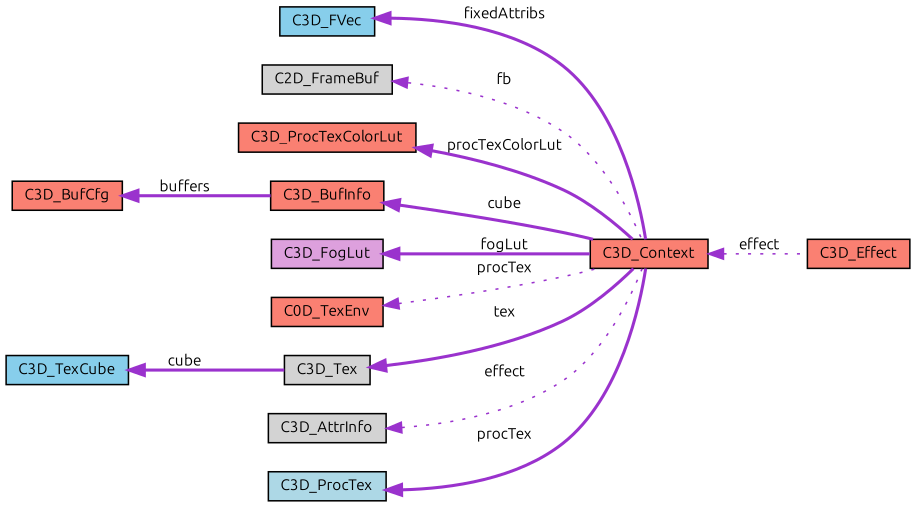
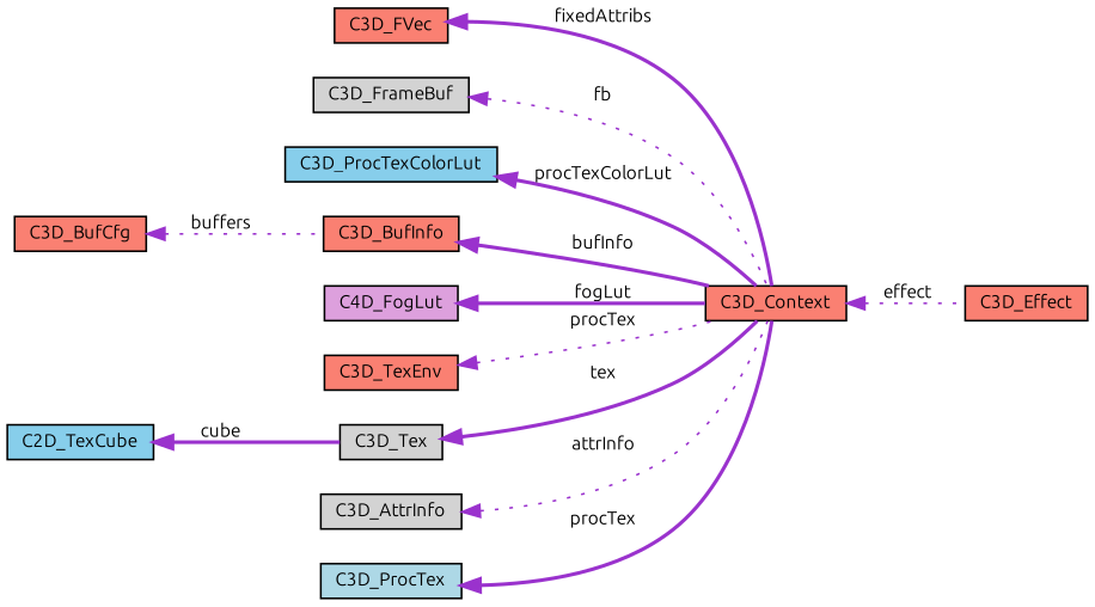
  digraph {
    fontname=Ubuntu
    rankdir=LR
    node [color=black fillcolor=salmon fontname=Ubuntu fontsize=10 shape=record style=filled]
    edge [color=darkorchid3 dir=back fontname=Ubuntu fontsize=10 labelfontname=Helvetica labelfontsize=10 style=bold]
    n1 [fontcolor=black height=0.2 label=C3D_Context width=0.4]
    n2 [height=0.2 label=C3D_Effect width=0.4]
-   n3 [fillcolor=skyblue height=0.2 label=C3D_FVec width=0.4]
-   n4 [fillcolor=lightgrey height=0.2 label=C2D_FrameBuf width=0.4]
-   n5 [height=0.2 label=C3D_ProcTexColorLut width=0.4]
+   n3 [height=0.2 label=C3D_FVec width=0.4]
+   n4 [fillcolor=lightgrey height=0.2 label=C3D_FrameBuf width=0.4]
+   n5 [fillcolor=skyblue height=0.2 label=C3D_ProcTexColorLut width=0.4]
    n6 [height=0.2 label=C3D_BufInfo width=0.4]
    n7 [height=0.2 label=C3D_BufCfg width=0.4]
-   n8 [fillcolor=plum height=0.2 label=C3D_FogLut width=0.4]
-   n9 [height=0.2 label=C0D_TexEnv width=0.4]
+   n8 [fillcolor=plum height=0.2 label=C4D_FogLut width=0.4]
+   n9 [height=0.2 label=C3D_TexEnv width=0.4]
    n10 [fillcolor=lightgrey height=0.2 label=C3D_Tex width=0.4]
-   n11 [fillcolor=skyblue height=0.2 label=C3D_TexCube width=0.4]
+   n11 [fillcolor=skyblue height=0.2 label=C2D_TexCube width=0.4]
    n12 [fillcolor=lightgrey height=0.2 label=C3D_AttrInfo width=0.4]
    n13 [fillcolor=lightblue height=0.2 label=C3D_ProcTex width=0.4]
    n1 -> n2 [label=" effect" style=dotted]
    n3 -> n1 [label=" fixedAttribs"]
    n4 -> n1 [label=" fb" style=dotted]
    n5 -> n1 [label=" procTexColorLut"]
-   n6 -> n1 [label=" cube"]
-   n7 -> n6 [label=" buffers"]
+   n6 -> n1 [label=" bufInfo"]
+   n7 -> n6 [label=" buffers" style=dotted]
    n8 -> n1 [label=" fogLut"]
    n9 -> n1 [label=" procTex" style=dotted]
    n10 -> n1 [label=" tex"]
    n11 -> n10 [label=" cube"]
-   n12 -> n1 [label=" effect" style=dotted]
+   n12 -> n1 [label=" attrInfo" style=dotted]
    n13 -> n1 [label=" procTex"]
  }
